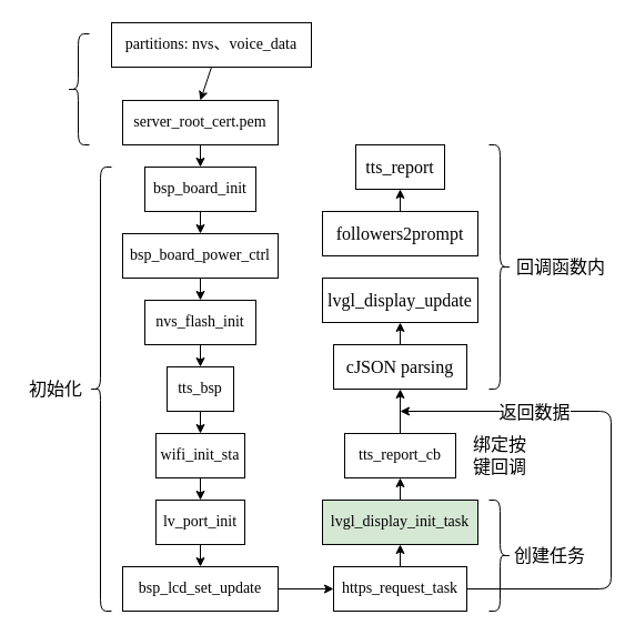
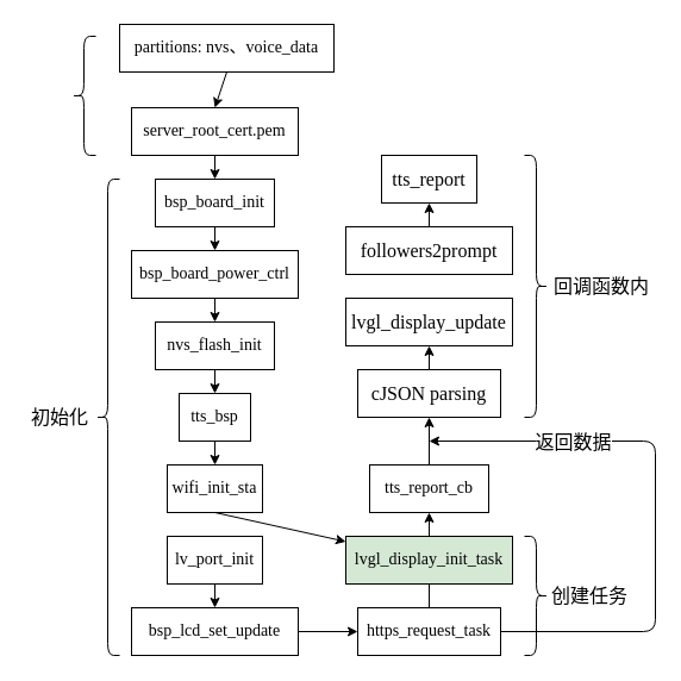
  <mxCell id="0" />
  <mxCell id="1" parent="0" />
  <mxCell id="2" style="edgeStyle=none;html=1;exitX=0.5;exitY=1;exitDx=0;exitDy=0;entryX=0.5;entryY=0;entryDx=0;entryDy=0;fontSize=14;fontFamily=Times New Roman;" parent="1" source="3" target="5" edge="1"><mxGeometry relative="1" as="geometry" /></mxCell>
  <mxCell id="3" value="&lt;font style=&quot;font-size: 14px;&quot;&gt;bsp_board_init&lt;/font&gt;" style="rounded=0;whiteSpace=wrap;html=1;fontFamily=Times New Roman;" parent="1" vertex="1"><mxGeometry x="130" y="150" width="100" height="40" as="geometry" /></mxCell>
  <mxCell id="4" style="edgeStyle=none;html=1;exitX=0.5;exitY=1;exitDx=0;exitDy=0;entryX=0.5;entryY=0;entryDx=0;entryDy=0;fontSize=14;fontFamily=Times New Roman;" parent="1" source="5" target="11" edge="1"><mxGeometry relative="1" as="geometry" /></mxCell>
  <mxCell id="5" value="&lt;font style=&quot;font-size: 14px;&quot;&gt;bsp_board_power_ctrl&lt;/font&gt;" style="rounded=0;whiteSpace=wrap;html=1;fontFamily=Times New Roman;" parent="1" vertex="1"><mxGeometry x="110" y="210" width="140" height="40" as="geometry" /></mxCell>
  <mxCell id="6" style="edgeStyle=none;html=1;exitX=0.5;exitY=1;exitDx=0;exitDy=0;entryX=0.5;entryY=0;entryDx=0;entryDy=0;fontSize=14;fontFamily=Times New Roman;" parent="1" source="7" target="9" edge="1"><mxGeometry relative="1" as="geometry" /></mxCell>
  <mxCell id="7" value="partitions: nvs、voice_data" style="rounded=0;whiteSpace=wrap;html=1;fontSize=14;fontFamily=Times New Roman;" parent="1" vertex="1"><mxGeometry x="100" y="20" width="180" height="40" as="geometry" /></mxCell>
  <mxCell id="8" style="edgeStyle=none;html=1;exitX=0.5;exitY=1;exitDx=0;exitDy=0;entryX=0.5;entryY=0;entryDx=0;entryDy=0;fontSize=14;fontFamily=Times New Roman;" parent="1" source="9" target="3" edge="1"><mxGeometry relative="1" as="geometry" /></mxCell>
  <mxCell id="9" value="server_root_cert.pem" style="rounded=0;whiteSpace=wrap;html=1;fontSize=14;fontFamily=Times New Roman;" parent="1" vertex="1"><mxGeometry x="110" y="90" width="140" height="40" as="geometry" /></mxCell>
  <mxCell id="10" style="edgeStyle=none;html=1;exitX=0.5;exitY=1;exitDx=0;exitDy=0;entryX=0.5;entryY=0;entryDx=0;entryDy=0;fontSize=14;fontFamily=Times New Roman;" parent="1" source="11" target="13" edge="1"><mxGeometry relative="1" as="geometry" /></mxCell>
  <mxCell id="11" value="&lt;span style=&quot;font-size: 14px;&quot;&gt;nvs_flash_init&lt;/span&gt;" style="rounded=0;whiteSpace=wrap;html=1;fontFamily=Times New Roman;" parent="1" vertex="1"><mxGeometry x="130" y="270" width="100" height="40" as="geometry" /></mxCell>
  <mxCell id="12" style="edgeStyle=none;html=1;exitX=0.5;exitY=1;exitDx=0;exitDy=0;entryX=0.5;entryY=0;entryDx=0;entryDy=0;fontSize=14;fontFamily=Times New Roman;" parent="1" source="13" target="15" edge="1"><mxGeometry relative="1" as="geometry" /></mxCell>
  <mxCell id="13" value="&lt;span style=&quot;font-size: 14px;&quot;&gt;tts_bsp&lt;/span&gt;" style="rounded=0;whiteSpace=wrap;html=1;fontFamily=Times New Roman;" parent="1" vertex="1"><mxGeometry x="150" y="330" width="60" height="40" as="geometry" /></mxCell>
- <mxCell id="14" style="edgeStyle=none;html=1;exitX=0.5;exitY=1;exitDx=0;exitDy=0;entryX=0.5;entryY=0;entryDx=0;entryDy=0;fontSize=14;fontFamily=Times New Roman;" parent="1" source="15" target="17" edge="1"><mxGeometry relative="1" as="geometry" /></mxCell>
+ <mxCell id="14" style="edgeStyle=none;html=1;exitX=0.5;exitY=1;exitDx=0;exitDy=0;fontSize=14;fontFamily=Times New Roman;" parent="1" source="15" target="23" edge="1"><mxGeometry relative="1" as="geometry" /></mxCell>
  <mxCell id="15" value="&lt;span style=&quot;font-size: 14px;&quot;&gt;wifi_init_sta&lt;/span&gt;" style="rounded=0;whiteSpace=wrap;html=1;fontFamily=Times New Roman;" parent="1" vertex="1"><mxGeometry x="140" y="390" width="80" height="40" as="geometry" /></mxCell>
  <mxCell id="16" style="edgeStyle=none;html=1;exitX=0.5;exitY=1;exitDx=0;exitDy=0;entryX=0.5;entryY=0;entryDx=0;entryDy=0;fontSize=14;fontFamily=Times New Roman;" parent="1" source="17" target="27" edge="1"><mxGeometry relative="1" as="geometry" /></mxCell>
  <mxCell id="17" value="&lt;span style=&quot;font-size: 14px;&quot;&gt;lv_port_init&lt;/span&gt;" style="rounded=0;whiteSpace=wrap;html=1;fontFamily=Times New Roman;" parent="1" vertex="1"><mxGeometry x="140" y="450" width="80" height="40" as="geometry" /></mxCell>
- <mxCell id="18" style="edgeStyle=none;html=1;exitX=0.5;exitY=0;exitDx=0;exitDy=0;entryX=0.5;entryY=1;entryDx=0;entryDy=0;fontSize=14;fontFamily=Times New Roman;" parent="1" source="21" target="23" edge="1"><mxGeometry relative="1" as="geometry" /></mxCell>
+ <mxCell id="18" style="edgeStyle=none;html=1;exitX=0.5;exitY=0;exitDx=0;exitDy=0;entryX=0.5;entryY=1;entryDx=0;entryDy=0;fontSize=14;fontFamily=Times New Roman;endArrow=none;" parent="1" source="21" target="23" edge="1"><mxGeometry relative="1" as="geometry" /></mxCell>
  <mxCell id="19" style="edgeStyle=none;html=1;exitX=1;exitY=0.5;exitDx=0;exitDy=0;fontFamily=Times New Roman;fontSize=16;movable=1;resizable=1;rotatable=1;deletable=1;editable=1;locked=0;connectable=1;" parent="1" source="21" edge="1"><mxGeometry relative="1" as="geometry"><mxPoint x="360" y="370" as="targetPoint" /><Array as="points"><mxPoint x="550" y="530" /><mxPoint x="550" y="370" /></Array></mxGeometry></mxCell>
  <mxCell id="20" value="返回数据" style="edgeLabel;html=1;align=center;verticalAlign=middle;resizable=0;points=[];fontSize=16;fontFamily=Times New Roman;" parent="19" vertex="1" connectable="0"><mxGeometry x="0.403" y="1" relative="1" as="geometry"><mxPoint x="-23" y="-1" as="offset" /></mxGeometry></mxCell>
  <mxCell id="21" value="&lt;span style=&quot;font-size: 14px;&quot;&gt;https_request_task&lt;/span&gt;" style="rounded=0;whiteSpace=wrap;html=1;fontFamily=Times New Roman;" parent="1" vertex="1"><mxGeometry x="300" y="510" width="120" height="40" as="geometry" /></mxCell>
  <mxCell id="22" style="edgeStyle=none;html=1;exitX=0.5;exitY=0;exitDx=0;exitDy=0;entryX=0.5;entryY=1;entryDx=0;entryDy=0;fontSize=14;fontFamily=Times New Roman;" parent="1" source="23" target="25" edge="1"><mxGeometry relative="1" as="geometry" /></mxCell>
  <mxCell id="23" value="&lt;span style=&quot;font-size: 14px;&quot;&gt;lvgl_display_init_task&lt;/span&gt;" style="rounded=0;whiteSpace=wrap;html=1;fontFamily=Times New Roman;fillColor=#d5e8d4;" parent="1" vertex="1"><mxGeometry x="290" y="450" width="140" height="40" as="geometry" /></mxCell>
  <mxCell id="24" style="edgeStyle=none;html=1;exitX=0.5;exitY=0;exitDx=0;exitDy=0;entryX=0.5;entryY=1;entryDx=0;entryDy=0;fontFamily=Times New Roman;fontSize=16;" parent="1" source="25" target="32" edge="1"><mxGeometry relative="1" as="geometry" /></mxCell>
  <mxCell id="25" value="&lt;span style=&quot;font-size: 14px;&quot;&gt;tts_report_cb&lt;/span&gt;" style="rounded=0;whiteSpace=wrap;html=1;fontFamily=Times New Roman;" parent="1" vertex="1"><mxGeometry x="310" y="390" width="100" height="40" as="geometry" /></mxCell>
  <mxCell id="26" style="edgeStyle=none;html=1;exitX=1;exitY=0.5;exitDx=0;exitDy=0;entryX=0;entryY=0.5;entryDx=0;entryDy=0;fontSize=14;fontFamily=Times New Roman;" parent="1" source="27" target="21" edge="1"><mxGeometry relative="1" as="geometry" /></mxCell>
  <mxCell id="27" value="&lt;span style=&quot;font-size: 14px;&quot;&gt;bsp_lcd_set_update&lt;/span&gt;" style="rounded=0;whiteSpace=wrap;html=1;fontFamily=Times New Roman;" parent="1" vertex="1"><mxGeometry x="110" y="510" width="140" height="40" as="geometry" /></mxCell>
  <mxCell id="28" value="&lt;font style=&quot;font-size: 16px;&quot;&gt;初始化&lt;/font&gt;" style="text;html=1;strokeColor=none;fillColor=none;align=center;verticalAlign=middle;whiteSpace=wrap;rounded=0;fontSize=14;fontFamily=Times New Roman;" parent="1" vertex="1"><mxGeometry x="20" y="330" width="60" height="40" as="geometry" /></mxCell>
  <mxCell id="29" value="创建任务" style="text;html=1;strokeColor=none;fillColor=none;align=center;verticalAlign=middle;whiteSpace=wrap;rounded=0;fontFamily=Times New Roman;fontSize=16;" parent="1" vertex="1"><mxGeometry x="460" y="485" width="70" height="30" as="geometry" /></mxCell>
- <mxCell id="30" value="绑定按键回调" style="text;html=1;strokeColor=none;fillColor=none;align=center;verticalAlign=middle;whiteSpace=wrap;rounded=0;fontFamily=Times New Roman;fontSize=16;" parent="1" vertex="1"><mxGeometry x="420" y="390" width="60" height="40" as="geometry" /></mxCell>
  <mxCell id="31" style="edgeStyle=none;html=1;exitX=0.5;exitY=0;exitDx=0;exitDy=0;entryX=0.5;entryY=1;entryDx=0;entryDy=0;fontFamily=Times New Roman;fontSize=16;" parent="1" source="32" target="35" edge="1"><mxGeometry relative="1" as="geometry" /></mxCell>
  <mxCell id="32" value="cJSON parsing" style="rounded=0;whiteSpace=wrap;html=1;fontFamily=Times New Roman;fontSize=16;" parent="1" vertex="1"><mxGeometry x="300" y="310" width="120" height="40" as="geometry" /></mxCell>
  <mxCell id="33" style="edgeStyle=none;html=1;exitX=0.5;exitY=0;exitDx=0;exitDy=0;entryX=0.5;entryY=1;entryDx=0;entryDy=0;fontFamily=Times New Roman;fontSize=16;" parent="1" source="34" target="36" edge="1"><mxGeometry relative="1" as="geometry" /></mxCell>
  <mxCell id="34" value="followers2prompt" style="rounded=0;whiteSpace=wrap;html=1;fontFamily=Times New Roman;fontSize=16;" parent="1" vertex="1"><mxGeometry x="290" y="190" width="140" height="40" as="geometry" /></mxCell>
  <mxCell id="35" value="lvgl_display_update" style="rounded=0;whiteSpace=wrap;html=1;fontFamily=Times New Roman;fontSize=16;" parent="1" vertex="1"><mxGeometry x="290" y="250" width="140" height="40" as="geometry" /></mxCell>
  <mxCell id="36" value="tts_report" style="rounded=0;whiteSpace=wrap;html=1;fontFamily=Times New Roman;fontSize=16;" parent="1" vertex="1"><mxGeometry x="320" y="130" width="80" height="40" as="geometry" /></mxCell>
  <mxCell id="37" value="回调函数内" style="text;html=1;strokeColor=none;fillColor=none;align=center;verticalAlign=middle;whiteSpace=wrap;rounded=0;fontFamily=Times New Roman;fontSize=16;" parent="1" vertex="1"><mxGeometry x="460" y="220" width="90" height="40" as="geometry" /></mxCell>
  <mxCell id="38" value="" style="shape=curlyBracket;whiteSpace=wrap;html=1;rounded=1;flipH=1;labelPosition=right;verticalLabelPosition=middle;align=left;verticalAlign=middle;fontFamily=Times New Roman;fontSize=16;" parent="1" vertex="1"><mxGeometry x="440" y="130" width="20" height="220" as="geometry" /></mxCell>
  <mxCell id="39" value="" style="shape=curlyBracket;whiteSpace=wrap;html=1;rounded=1;flipH=1;labelPosition=right;verticalLabelPosition=middle;align=left;verticalAlign=middle;fontFamily=Times New Roman;fontSize=16;" parent="1" vertex="1"><mxGeometry x="440" y="450" width="20" height="100" as="geometry" /></mxCell>
  <mxCell id="40" value="" style="shape=curlyBracket;whiteSpace=wrap;html=1;rounded=1;labelPosition=left;verticalLabelPosition=middle;align=right;verticalAlign=middle;fontFamily=Times New Roman;fontSize=16;" parent="1" vertex="1"><mxGeometry x="80" y="150" width="20" height="400" as="geometry" /></mxCell>
  <mxCell id="41" value="" style="shape=curlyBracket;whiteSpace=wrap;html=1;rounded=1;labelPosition=left;verticalLabelPosition=middle;align=right;verticalAlign=middle;fontFamily=Times New Roman;fontSize=16;" parent="1" vertex="1"><mxGeometry x="60" y="30" width="20" height="100" as="geometry" /></mxCell>
